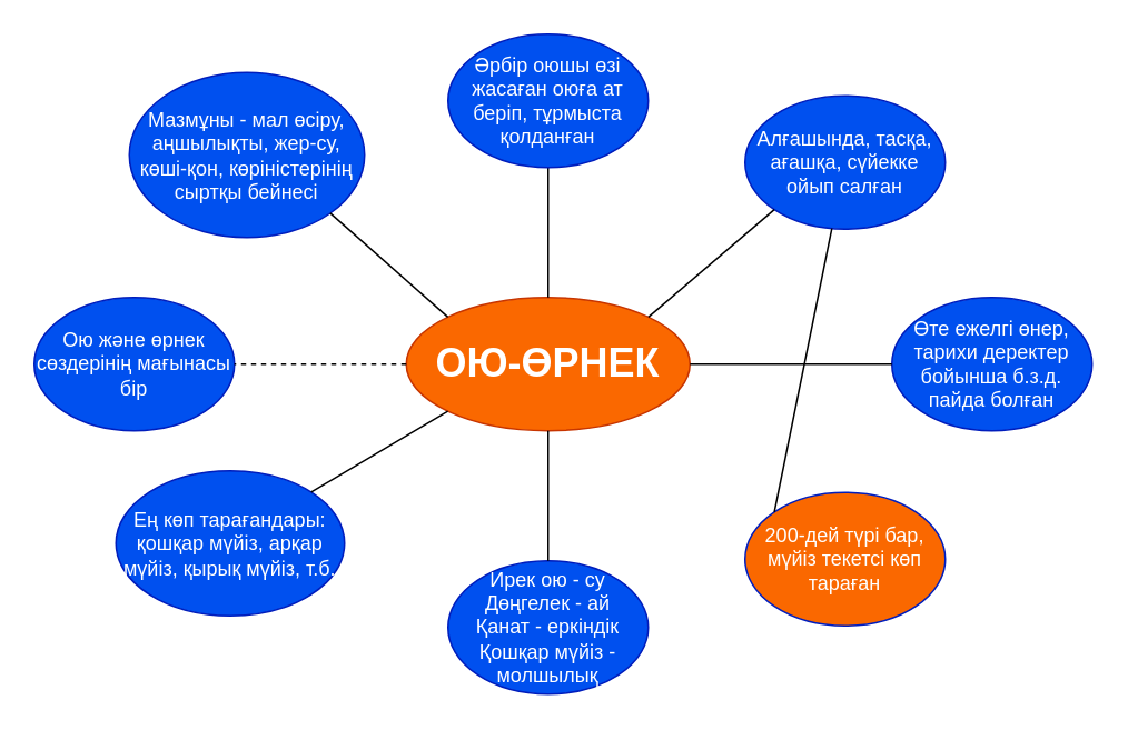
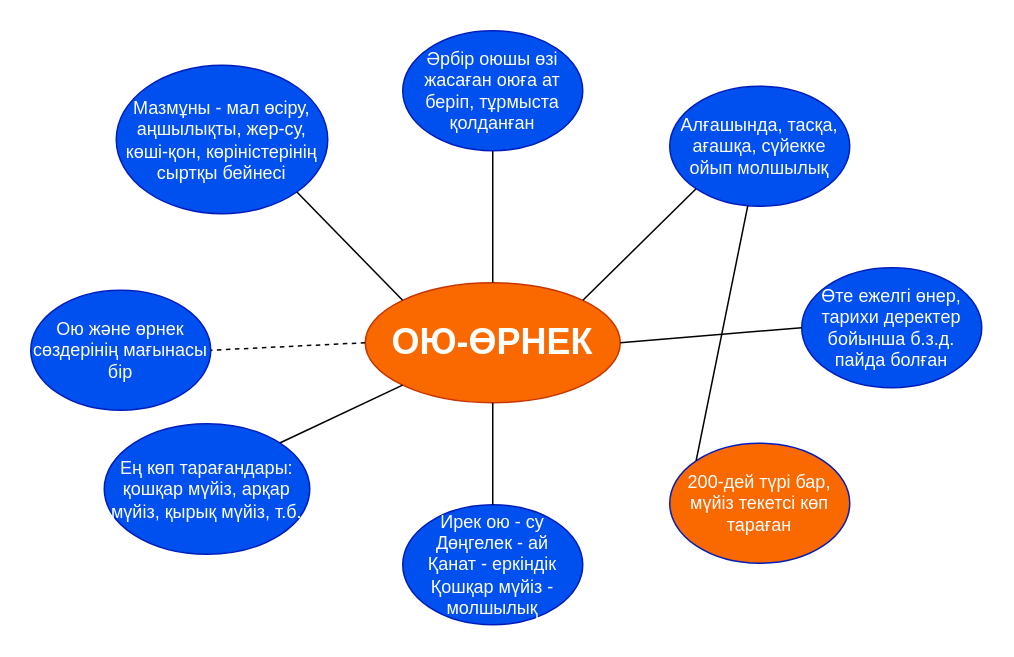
  <mxCell id="0" />
  <mxCell id="1" parent="0" />
- <mxCell id="2" value="&lt;font style=&quot;font-size: 24px&quot;&gt;&lt;b&gt;ОЮ-ӨРНЕК&lt;/b&gt;&lt;/font&gt;" style="ellipse;whiteSpace=wrap;html=1;fillColor=#fa6800;strokeColor=#C73500;fontColor=#ffffff;" vertex="1" parent="1"><mxGeometry x="243" y="178" width="170" height="80" as="geometry" /></mxCell>
+ <mxCell id="2" value="&lt;font style=&quot;font-size: 24px&quot;&gt;&lt;b&gt;ОЮ-ӨРНЕК&lt;/b&gt;&lt;/font&gt;" style="ellipse;whiteSpace=wrap;html=1;fillColor=#fa6800;strokeColor=#C73500;fontColor=#ffffff;" vertex="1" parent="1"><mxGeometry x="243" y="188" width="170" height="80" as="geometry" /></mxCell>
  <mxCell id="3" value="" style="endArrow=none;html=1;entryX=0.5;entryY=0;entryDx=0;entryDy=0;exitX=0.5;exitY=1;exitDx=0;exitDy=0;" edge="1" parent="1" source="4" target="2"><mxGeometry width="50" height="50" relative="1" as="geometry"><mxPoint x="328" y="68" as="sourcePoint" /><mxPoint x="354" y="208" as="targetPoint" /></mxGeometry></mxCell>
  <mxCell id="4" value="&lt;font color=&quot;#ffffff&quot;&gt;Әрбір оюшы өзі жасаған оюға ат беріп, тұрмыста қолданған&lt;/font&gt;" style="ellipse;whiteSpace=wrap;html=1;fillColor=#0050ef;strokeColor=#001DBC;fontColor=#ffffff;" vertex="1" parent="1"><mxGeometry x="268" y="20" width="120" height="80" as="geometry" /></mxCell>
  <mxCell id="5" value="Ирек ою - су&lt;br&gt;Дөңгелек - ай&lt;br&gt;Қанат - еркіндік&lt;br&gt;Қошқар мүйіз - молшылық" style="ellipse;whiteSpace=wrap;html=1;fillColor=#0050ef;strokeColor=#001DBC;fontColor=#ffffff;" vertex="1" parent="1"><mxGeometry x="268" y="336" width="120" height="80" as="geometry" /></mxCell>
  <mxCell id="6" value="" style="endArrow=none;html=1;exitX=0.5;exitY=1;exitDx=0;exitDy=0;entryX=0.5;entryY=0;entryDx=0;entryDy=0;" edge="1" parent="1" source="2" target="5"><mxGeometry width="50" height="50" relative="1" as="geometry"><mxPoint x="304" y="258" as="sourcePoint" /><mxPoint x="354" y="208" as="targetPoint" /></mxGeometry></mxCell>
  <mxCell id="7" value="Өте ежелгі өнер, тарихи деректер бойынша б.з.д. пайда болған" style="ellipse;whiteSpace=wrap;html=1;fillColor=#0050ef;strokeColor=#001DBC;fontColor=#ffffff;" vertex="1" parent="1"><mxGeometry x="534" y="178" width="120" height="80" as="geometry" /></mxCell>
  <mxCell id="8" value="" style="endArrow=none;html=1;entryX=1;entryY=0.5;entryDx=0;entryDy=0;exitX=0;exitY=0.5;exitDx=0;exitDy=0;" edge="1" parent="1" source="7" target="2"><mxGeometry width="50" height="50" relative="1" as="geometry"><mxPoint x="301" y="257" as="sourcePoint" /><mxPoint x="351" y="207" as="targetPoint" /></mxGeometry></mxCell>
- <mxCell id="9" value="&lt;span&gt;Ою және өрнек сөздерінің мағынасы бір&lt;/span&gt;" style="ellipse;whiteSpace=wrap;html=1;fillColor=#0050ef;strokeColor=#001DBC;fontColor=#ffffff;" vertex="1" parent="1"><mxGeometry x="20" y="178" width="120" height="80" as="geometry" /></mxCell>
+ <mxCell id="9" value="&lt;span&gt;Ою және өрнек сөздерінің мағынасы бір&lt;/span&gt;" style="ellipse;whiteSpace=wrap;html=1;fillColor=#0050ef;strokeColor=#001DBC;fontColor=#ffffff;" vertex="1" parent="1"><mxGeometry x="20" y="193" width="120" height="80" as="geometry" /></mxCell>
  <mxCell id="10" value="" style="endArrow=none;html=1;exitX=0;exitY=0.5;exitDx=0;exitDy=0;entryX=1;entryY=0.5;entryDx=0;entryDy=0;dashed=1;" edge="1" parent="1" source="2" target="9"><mxGeometry width="50" height="50" relative="1" as="geometry"><mxPoint x="301" y="257" as="sourcePoint" /><mxPoint x="351" y="207" as="targetPoint" /></mxGeometry></mxCell>
- <mxCell id="11" value="Алғашында, тасқа, ағашқа, сүйекке ойып салған" style="ellipse;whiteSpace=wrap;html=1;fillColor=#0050ef;strokeColor=#001DBC;fontColor=#ffffff;" vertex="1" parent="1"><mxGeometry x="446" y="57" width="120" height="80" as="geometry" /></mxCell>
+ <mxCell id="11" value="Алғашында, тасқа, ағашқа, сүйекке ойып молшылық" style="ellipse;whiteSpace=wrap;html=1;fillColor=#0050ef;strokeColor=#001DBC;fontColor=#ffffff;" vertex="1" parent="1"><mxGeometry x="446" y="57" width="120" height="80" as="geometry" /></mxCell>
  <mxCell id="12" value="" style="endArrow=none;html=1;entryX=1;entryY=0;entryDx=0;entryDy=0;exitX=0;exitY=1;exitDx=0;exitDy=0;" edge="1" parent="1" source="11" target="2"><mxGeometry width="50" height="50" relative="1" as="geometry"><mxPoint x="301" y="257" as="sourcePoint" /><mxPoint x="351" y="207" as="targetPoint" /></mxGeometry></mxCell>
  <mxCell id="13" value="200-дей түрі бар, мүйіз текетсі көп тараған" style="ellipse;whiteSpace=wrap;html=1;fillColor=#fa6800;strokeColor=#001DBC;fontColor=#ffffff;" vertex="1" parent="1"><mxGeometry x="446" y="295" width="120" height="80" as="geometry" /></mxCell>
  <mxCell id="14" value="" style="endArrow=none;html=1;exitX=0;exitY=0;exitDx=0;exitDy=0;" edge="1" parent="1" source="13" target="11"><mxGeometry width="50" height="50" relative="1" as="geometry"><mxPoint x="301" y="257" as="sourcePoint" /><mxPoint x="351" y="207" as="targetPoint" /></mxGeometry></mxCell>
  <mxCell id="15" value="Ең көп тарағандары: қошқар мүйіз, арқар мүйіз, қырық мүйіз, т.б." style="ellipse;whiteSpace=wrap;html=1;fillColor=#0050ef;strokeColor=#001DBC;fontColor=#ffffff;" vertex="1" parent="1"><mxGeometry x="69" y="282" width="137" height="87" as="geometry" /></mxCell>
  <mxCell id="16" value="" style="endArrow=none;html=1;exitX=0;exitY=1;exitDx=0;exitDy=0;entryX=1;entryY=0;entryDx=0;entryDy=0;" edge="1" parent="1" source="2" target="15"><mxGeometry width="50" height="50" relative="1" as="geometry"><mxPoint x="301" y="257" as="sourcePoint" /><mxPoint x="351" y="207" as="targetPoint" /></mxGeometry></mxCell>
  <mxCell id="17" value="Мазмұны - мал өсіру, аңшылықты, жер-су, көші-қон, көріністерінің сыртқы бейнесі" style="ellipse;whiteSpace=wrap;html=1;fillColor=#0050ef;strokeColor=#001DBC;fontColor=#ffffff;" vertex="1" parent="1"><mxGeometry x="77" y="43" width="141" height="99" as="geometry" /></mxCell>
  <mxCell id="18" value="" style="endArrow=none;html=1;entryX=0;entryY=0;entryDx=0;entryDy=0;exitX=1;exitY=1;exitDx=0;exitDy=0;" edge="1" parent="1" source="17" target="2"><mxGeometry width="50" height="50" relative="1" as="geometry"><mxPoint x="301" y="257" as="sourcePoint" /><mxPoint x="351" y="207" as="targetPoint" /></mxGeometry></mxCell>
